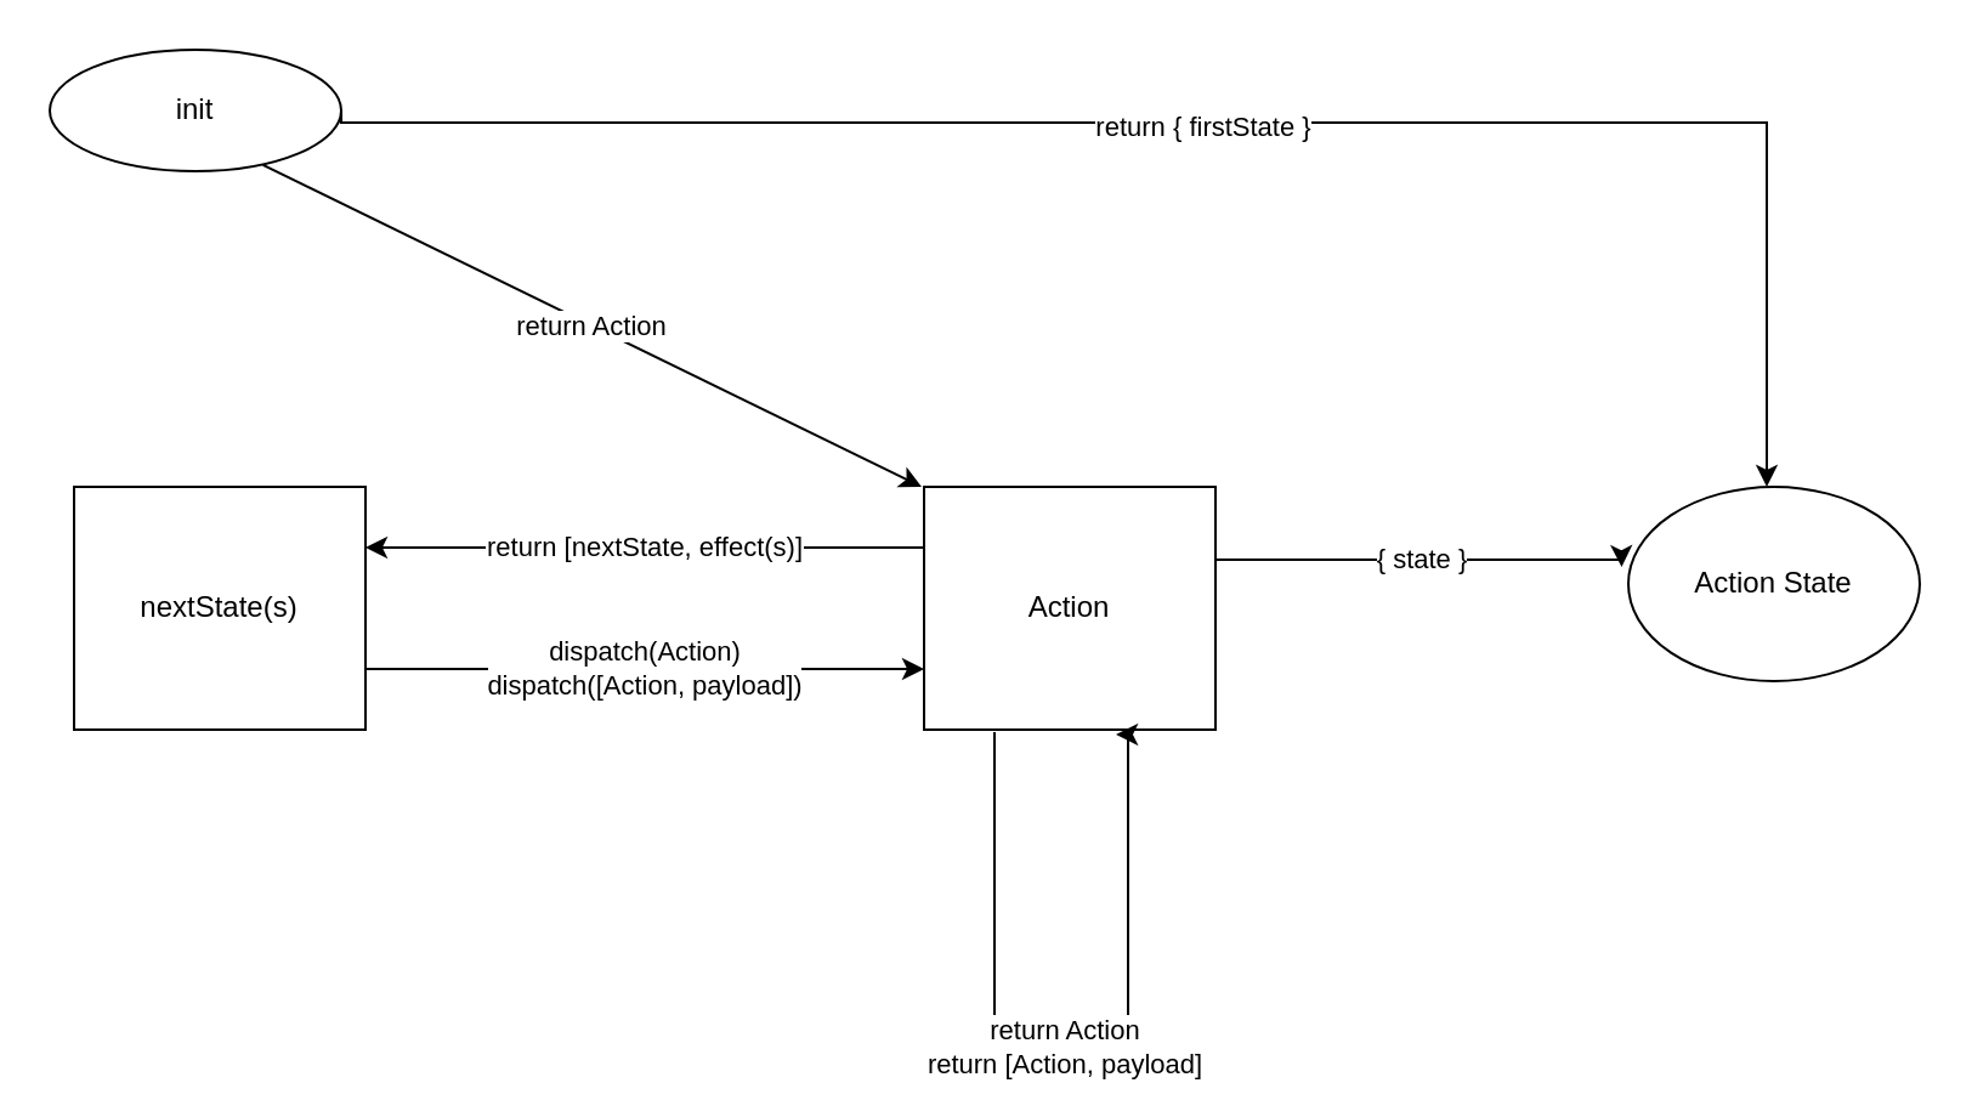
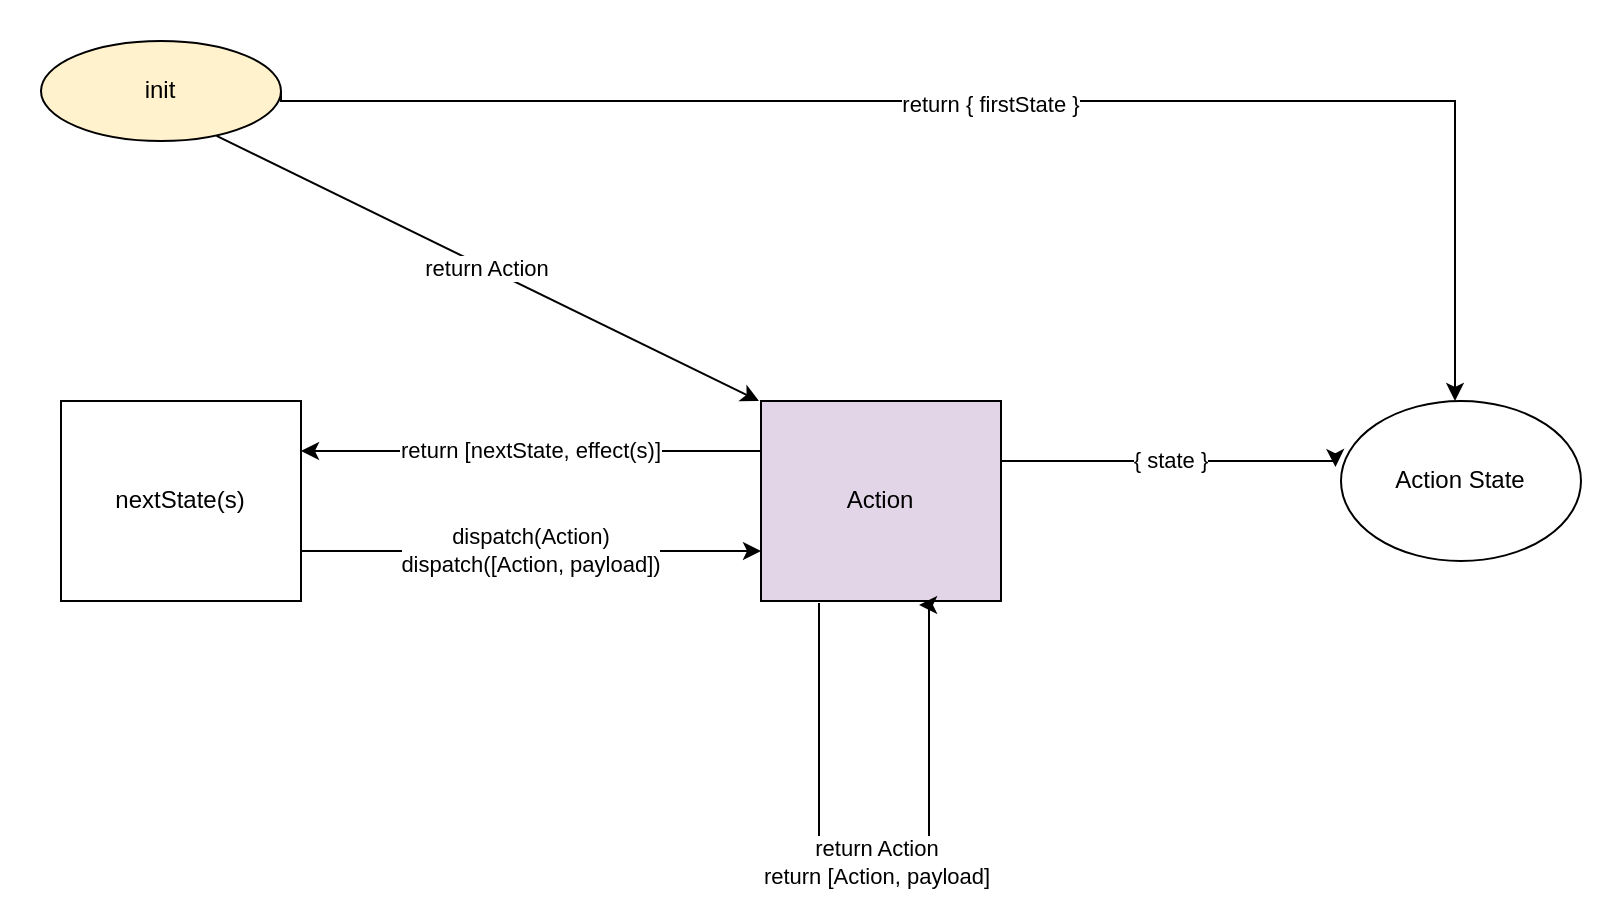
  <mxCell id="0" />
  <mxCell id="1" parent="0" />
- <mxCell id="2" value="init&lt;br&gt;" style="ellipse;whiteSpace=wrap;html=1;" vertex="1" parent="1"><mxGeometry x="20" y="20" width="120" height="50" as="geometry" /></mxCell>
- <mxCell id="3" value="Action&lt;br&gt;" style="rounded=0;whiteSpace=wrap;html=1;" vertex="1" parent="1"><mxGeometry x="380" y="200" width="120" height="100" as="geometry" /></mxCell>
+ <mxCell id="2" value="init&lt;br&gt;" style="ellipse;whiteSpace=wrap;html=1;fillColor=#fff2cc;" vertex="1" parent="1"><mxGeometry x="20" y="20" width="120" height="50" as="geometry" /></mxCell>
+ <mxCell id="3" value="Action&lt;br&gt;" style="rounded=0;whiteSpace=wrap;html=1;fillColor=#e1d5e7;" vertex="1" parent="1"><mxGeometry x="380" y="200" width="120" height="100" as="geometry" /></mxCell>
  <mxCell id="4" value="Action State" style="ellipse;whiteSpace=wrap;html=1;" vertex="1" parent="1"><mxGeometry x="670" y="200" width="120" height="80" as="geometry" /></mxCell>
  <mxCell id="5" value="r" style="edgeStyle=segmentEdgeStyle;endArrow=classic;html=1;rounded=0;exitX=1;exitY=0.5;exitDx=0;exitDy=0;entryX=0.5;entryY=0;entryDx=0;entryDy=0;" edge="1" parent="1" source="2"><mxGeometry width="50" height="50" relative="1" as="geometry"><mxPoint x="217" y="65" as="sourcePoint" /><mxPoint x="727" y="200" as="targetPoint" /><Array as="points"><mxPoint x="140" y="50" /><mxPoint x="727" y="50" /></Array></mxGeometry></mxCell>
  <mxCell id="6" value="return { firstState }" style="edgeLabel;html=1;align=center;verticalAlign=middle;resizable=0;points=[];" vertex="1" connectable="0" parent="5"><mxGeometry x="0.041" y="-1" relative="1" as="geometry"><mxPoint x="-27" as="offset" /></mxGeometry></mxCell>
  <mxCell id="7" value="{ state }" style="edgeStyle=segmentEdgeStyle;endArrow=classic;html=1;rounded=0;entryX=-0.023;entryY=0.413;entryDx=0;entryDy=0;entryPerimeter=0;" edge="1" parent="1" target="4"><mxGeometry width="50" height="50" relative="1" as="geometry"><mxPoint x="500" y="230" as="sourcePoint" /><mxPoint x="550" y="180" as="targetPoint" /></mxGeometry></mxCell>
  <mxCell id="8" value="return Action" style="endArrow=classic;html=1;rounded=0;exitX=0.74;exitY=0.948;exitDx=0;exitDy=0;exitPerimeter=0;entryX=0;entryY=0;entryDx=0;entryDy=0;" edge="1" parent="1"><mxGeometry width="50" height="50" relative="1" as="geometry"><mxPoint x="107.8" y="67.4" as="sourcePoint" /><mxPoint x="379" y="200" as="targetPoint" /></mxGeometry></mxCell>
  <mxCell id="9" value="nextState(s)" style="rounded=0;whiteSpace=wrap;html=1;" vertex="1" parent="1"><mxGeometry x="30" y="200" width="120" height="100" as="geometry" /></mxCell>
  <mxCell id="10" value="dispatch(Action)&lt;br&gt;dispatch([Action, payload])&lt;br&gt;" style="endArrow=classic;html=1;rounded=0;exitX=1;exitY=0.75;exitDx=0;exitDy=0;entryX=0;entryY=0.75;entryDx=0;entryDy=0;" edge="1" parent="1" source="9" target="3"><mxGeometry width="50" height="50" relative="1" as="geometry"><mxPoint x="400" y="240" as="sourcePoint" /><mxPoint x="450" y="190" as="targetPoint" /></mxGeometry></mxCell>
  <mxCell id="11" value="return [nextState, effect(s)]" style="endArrow=classic;html=1;rounded=0;exitX=0;exitY=0.25;exitDx=0;exitDy=0;entryX=1;entryY=0.25;entryDx=0;entryDy=0;" edge="1" parent="1" source="3" target="9"><mxGeometry width="50" height="50" relative="1" as="geometry"><mxPoint x="400" y="230" as="sourcePoint" /><mxPoint x="450" y="180" as="targetPoint" /></mxGeometry></mxCell>
  <mxCell id="12" value="return Action&lt;br&gt;return [Action, payload]" style="edgeStyle=segmentEdgeStyle;endArrow=classic;html=1;rounded=0;exitX=0.25;exitY=1;exitDx=0;exitDy=0;entryX=0.667;entryY=1.01;entryDx=0;entryDy=0;entryPerimeter=0;" edge="1" parent="1"><mxGeometry width="50" height="50" relative="1" as="geometry"><mxPoint x="409" y="301" as="sourcePoint" /><mxPoint x="459.04" y="302" as="targetPoint" /><Array as="points"><mxPoint x="409" y="431" /><mxPoint x="464" y="431" /><mxPoint x="464" y="302" /></Array></mxGeometry></mxCell>
